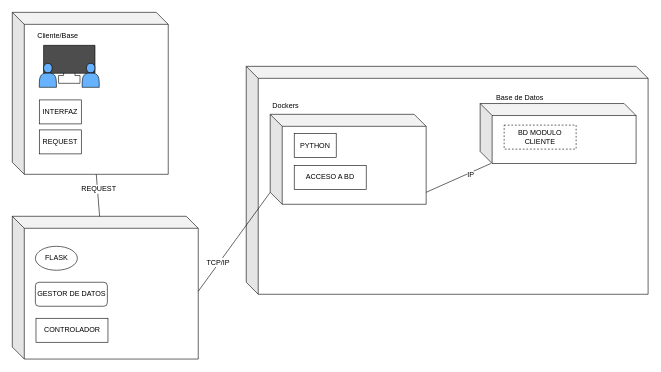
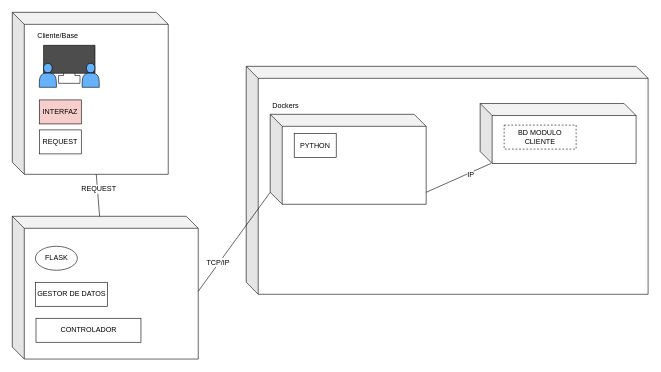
  <mxCell id="0" />
  <mxCell id="1" parent="0" />
  <mxCell id="2" value="" style="shape=cube;whiteSpace=wrap;html=1;boundedLbl=1;backgroundOutline=1;darkOpacity=0.05;darkOpacity2=0.1;fillColor=#FFFFFF;" vertex="1" parent="1"><mxGeometry x="20" y="360" width="310" height="238" as="geometry" /></mxCell>
  <mxCell id="3" value="" style="shape=cube;whiteSpace=wrap;html=1;boundedLbl=1;backgroundOutline=1;darkOpacity=0.05;darkOpacity2=0.1;fillColor=#FFFFFF;" vertex="1" parent="1"><mxGeometry x="20" y="20" width="260" height="270" as="geometry" /></mxCell>
  <mxCell id="4" value="" style="shape=cube;whiteSpace=wrap;html=1;boundedLbl=1;backgroundOutline=1;darkOpacity=0.05;darkOpacity2=0.1;fillColor=#FFFFFF;" vertex="1" parent="1"><mxGeometry x="410" y="110" width="670" height="380" as="geometry" /></mxCell>
- <mxCell id="5" value="Base de Datos&lt;br&gt;" style="text;html=1;resizable=0;points=[];autosize=1;align=left;verticalAlign=top;spacingTop=-4;" vertex="1" parent="1"><mxGeometry x="825" y="152" width="90" height="20" as="geometry" /></mxCell>
  <mxCell id="6" value="Cliente/Base" style="text;html=1;resizable=0;points=[];autosize=1;align=left;verticalAlign=top;spacingTop=-4;" vertex="1" parent="1"><mxGeometry x="60" y="50" width="100" height="20" as="geometry" /></mxCell>
- <mxCell id="7" value="INTERFAZ" style="rounded=0;whiteSpace=wrap;html=1;fillColor=#FFFFFF;" vertex="1" parent="1"><mxGeometry x="65" y="166" width="70" height="40" as="geometry" /></mxCell>
+ <mxCell id="7" value="INTERFAZ" style="rounded=0;whiteSpace=wrap;html=1;fillColor=#f8cecc;" vertex="1" parent="1"><mxGeometry x="65" y="166" width="70" height="40" as="geometry" /></mxCell>
  <mxCell id="8" value="" style="shape=cube;whiteSpace=wrap;html=1;boundedLbl=1;backgroundOutline=1;darkOpacity=0.05;darkOpacity2=0.1;fillColor=#FFFFFF;" vertex="1" parent="1"><mxGeometry x="450" y="190" width="260" height="150" as="geometry" /></mxCell>
  <mxCell id="9" value="Dockers" style="text;html=1;resizable=0;points=[];autosize=1;align=left;verticalAlign=top;spacingTop=-4;" vertex="1" parent="1"><mxGeometry x="452" y="166" width="60" height="20" as="geometry" /></mxCell>
  <mxCell id="10" value="" style="shape=cube;whiteSpace=wrap;html=1;boundedLbl=1;backgroundOutline=1;darkOpacity=0.05;darkOpacity2=0.1;fillColor=#FFFFFF;" vertex="1" parent="1"><mxGeometry x="800" y="172" width="260" height="100" as="geometry" /></mxCell>
  <mxCell id="11" value="FLASK" style="ellipse;whiteSpace=wrap;html=1;fillColor=#FFFFFF;" vertex="1" parent="1"><mxGeometry x="58.5" y="410" width="70" height="40" as="geometry" /></mxCell>
- <mxCell id="12" value="ACCESO A BD" style="rounded=0;whiteSpace=wrap;html=1;fillColor=#FFFFFF;" vertex="1" parent="1"><mxGeometry x="490" y="275" width="120" height="40" as="geometry" /></mxCell>
- <mxCell id="13" value="GESTOR DE DATOS" style="whiteSpace=wrap;html=1;fillColor=#FFFFFF;rounded=1;" vertex="1" parent="1"><mxGeometry x="58.5" y="470" width="120" height="40" as="geometry" /></mxCell>
+ <mxCell id="13" value="GESTOR DE DATOS" style="rounded=0;whiteSpace=wrap;html=1;fillColor=#FFFFFF;" vertex="1" parent="1"><mxGeometry x="58.5" y="470" width="120" height="40" as="geometry" /></mxCell>
  <mxCell id="14" value="BD MODULO CLIENTE" style="rounded=0;whiteSpace=wrap;html=1;fillColor=#FFFFFF;dashed=1;" vertex="1" parent="1"><mxGeometry x="840" y="208" width="120" height="40" as="geometry" /></mxCell>
  <mxCell id="15" value="" style="endArrow=none;html=1;entryX=0;entryY=0;entryDx=260;entryDy=130;entryPerimeter=0;" edge="1" parent="1" source="10" target="8"><mxGeometry width="50" height="50" relative="1" as="geometry"><mxPoint x="720" y="370" as="sourcePoint" /><mxPoint x="640" y="330" as="targetPoint" /></mxGeometry></mxCell>
  <mxCell id="16" value="IP" style="text;html=1;resizable=0;points=[];align=center;verticalAlign=middle;labelBackgroundColor=#ffffff;" vertex="1" connectable="0" parent="15"><mxGeometry x="-0.331" y="3" relative="1" as="geometry"><mxPoint as="offset" /></mxGeometry></mxCell>
  <mxCell id="17" value="" style="group" vertex="1" connectable="0" parent="1"><mxGeometry x="65" y="75" width="100" height="70" as="geometry" /></mxCell>
  <mxCell id="18" value="" style="shape=tee;whiteSpace=wrap;html=1;rotation=180;dx=19;dy=13;" vertex="1" parent="17"><mxGeometry x="32.143" y="30" width="35.714" height="33.333" as="geometry" /></mxCell>
  <mxCell id="19" value="" style="verticalLabelPosition=bottom;verticalAlign=top;html=1;shape=mxgraph.basic.rect;fillColor=#4D4D4D;fillColor2=none;strokeColor=#000000;strokeWidth=1;size=20;indent=5;" vertex="1" parent="17"><mxGeometry x="7.143" width="85.714" height="46.667" as="geometry" /></mxCell>
  <mxCell id="20" value="" style="shape=actor;whiteSpace=wrap;html=1;fillColor=#66B2FF;" vertex="1" parent="17"><mxGeometry x="71.429" y="30" width="28.571" height="40" as="geometry" /></mxCell>
  <mxCell id="21" value="" style="shape=actor;whiteSpace=wrap;html=1;fillColor=#66B2FF;" vertex="1" parent="17"><mxGeometry y="30" width="28.571" height="40" as="geometry" /></mxCell>
  <mxCell id="22" value="REQUEST" style="rounded=0;whiteSpace=wrap;html=1;fillColor=#FFFFFF;" vertex="1" parent="1"><mxGeometry x="65" y="216" width="70" height="40" as="geometry" /></mxCell>
  <mxCell id="23" value="PYTHON" style="rounded=0;whiteSpace=wrap;html=1;fillColor=#FFFFFF;" vertex="1" parent="1"><mxGeometry x="490" y="222" width="70" height="40" as="geometry" /></mxCell>
  <mxCell id="24" value="" style="endArrow=none;html=1;exitX=0;exitY=0;exitDx=140;exitDy=270;exitPerimeter=0;" edge="1" parent="1" source="3" target="2"><mxGeometry width="50" height="50" relative="1" as="geometry"><mxPoint x="160" y="370" as="sourcePoint" /><mxPoint x="210" y="320" as="targetPoint" /></mxGeometry></mxCell>
  <mxCell id="25" value="REQUEST" style="text;html=1;resizable=0;points=[];align=center;verticalAlign=middle;labelBackgroundColor=#ffffff;" vertex="1" connectable="0" parent="24"><mxGeometry x="-0.28" y="2" relative="1" as="geometry"><mxPoint as="offset" /></mxGeometry></mxCell>
  <mxCell id="26" value="" style="endArrow=none;html=1;exitX=0;exitY=0;exitDx=310;exitDy=125;exitPerimeter=0;entryX=0;entryY=0;entryDx=0;entryDy=130;entryPerimeter=0;" edge="1" parent="1" source="2" target="8"><mxGeometry width="50" height="50" relative="1" as="geometry"><mxPoint x="370" y="550" as="sourcePoint" /><mxPoint x="420" y="500" as="targetPoint" /></mxGeometry></mxCell>
  <mxCell id="27" value="TCP/IP" style="text;html=1;resizable=0;points=[];align=center;verticalAlign=middle;labelBackgroundColor=#ffffff;" vertex="1" connectable="0" parent="26"><mxGeometry x="-0.431" y="2" relative="1" as="geometry"><mxPoint as="offset" /></mxGeometry></mxCell>
- <mxCell id="28" value="CONTROLADOR" style="rounded=0;whiteSpace=wrap;html=1;fillColor=#FFFFFF;" vertex="1" parent="1"><mxGeometry x="59.5" y="530" width="120" height="40" as="geometry" /></mxCell>
+ <mxCell id="28" value="CONTROLADOR" style="rounded=0;whiteSpace=wrap;html=1;fillColor=#FFFFFF;" vertex="1" parent="1"><mxGeometry x="59.5" y="530" width="175" height="40" as="geometry" /></mxCell>
